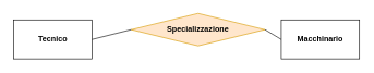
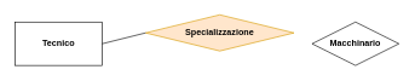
  <mxCell id="0" />
  <mxCell id="1" parent="0" />
  <mxCell id="2" value="&lt;b&gt;Specializzazione&lt;/b&gt;" style="rhombus;whiteSpace=wrap;html=1;fillColor=#ffe6cc;strokeColor=#d79b00;" vertex="1" parent="1"><mxGeometry x="200" y="20" width="205" height="50" as="geometry" /></mxCell>
  <mxCell id="3" value="&lt;b&gt;Tecnico&lt;/b&gt;" style="rounded=0;whiteSpace=wrap;html=1;" vertex="1" parent="1"><mxGeometry x="20" y="30" width="120" height="60" as="geometry" /></mxCell>
- <mxCell id="4" value="&lt;b&gt;Macchinario&lt;/b&gt;" style="rounded=0;whiteSpace=wrap;html=1;" vertex="1" parent="1"><mxGeometry x="430" y="30" width="120" height="60" as="geometry" /></mxCell>
- <mxCell id="5" value="" style="endArrow=none;html=1;rounded=0;entryX=0;entryY=0.5;entryDx=0;entryDy=0;exitX=1;exitY=0.5;exitDx=0;exitDy=0;" edge="1" parent="1" source="2" target="4"><mxGeometry width="50" height="50" relative="1" as="geometry"><mxPoint x="380" y="260" as="sourcePoint" /><mxPoint x="430" y="210" as="targetPoint" /></mxGeometry></mxCell>
+ <mxCell id="4" value="&lt;b&gt;Macchinario&lt;/b&gt;" style="rhombus;whiteSpace=wrap;html=1;" vertex="1" parent="1"><mxGeometry x="430" y="30" width="120" height="60" as="geometry" /></mxCell>
  <mxCell id="6" value="" style="endArrow=none;html=1;rounded=0;entryX=0;entryY=0.5;entryDx=0;entryDy=0;exitX=1;exitY=0.5;exitDx=0;exitDy=0;" edge="1" parent="1" source="3" target="2"><mxGeometry width="50" height="50" relative="1" as="geometry"><mxPoint x="370" y="70" as="sourcePoint" /><mxPoint x="440" y="70" as="targetPoint" /></mxGeometry></mxCell>
